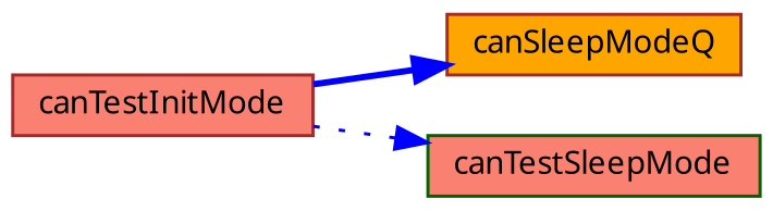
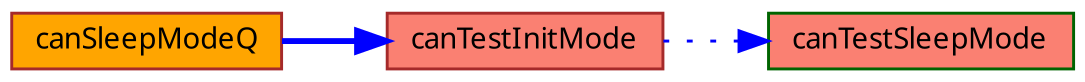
  digraph {
    rankdir=LR
    node [color=brown fillcolor=salmon fontname="FreeSans.ttf" fontsize=10 shape=record style=filled]
    edge [color=blue fontname="FreeSans.ttf" fontsize=10 labelfontname="FreeSans.ttf" labelfontsize=10]
    n1 [fillcolor=orange fontcolor=black height=0.2 label=canSleepModeQ width=0.4]
    n2 [height=0.2 label=canTestInitMode width=0.4]
    n3 [color=darkgreen height=0.2 label=canTestSleepMode width=0.4]
-   n2 -> n1 [style=bold]
+   n1 -> n2 [style=bold]
    n2 -> n3 [style=dotted]
  }
